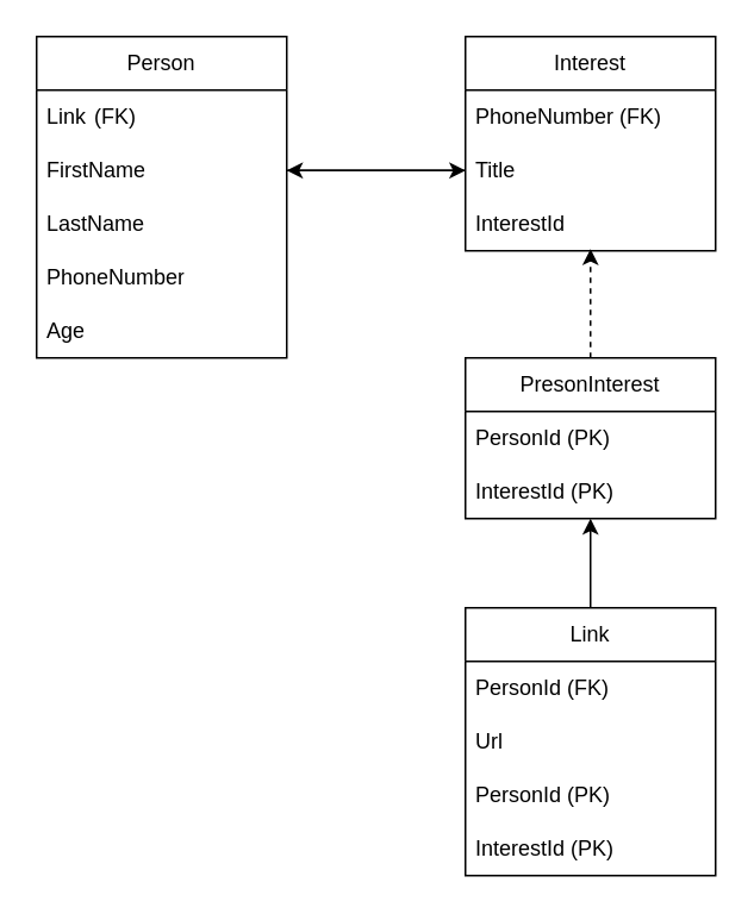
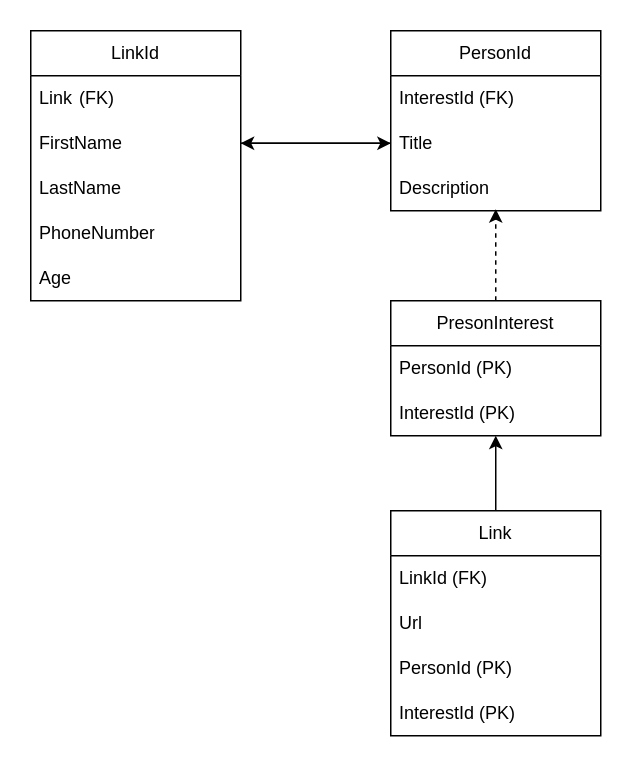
  <mxCell id="0" />
  <mxCell id="1" parent="0" />
- <mxCell id="2" value="Person" style="swimlane;fontStyle=0;childLayout=stackLayout;horizontal=1;startSize=30;horizontalStack=0;resizeParent=1;resizeParentMax=0;resizeLast=0;collapsible=1;marginBottom=0;whiteSpace=wrap;html=1;" vertex="1" parent="1"><mxGeometry x="20" y="20" width="140" height="180" as="geometry"><mxRectangle x="330" y="70" width="80" height="30" as="alternateBounds" /></mxGeometry></mxCell>
+ <mxCell id="2" value="LinkId" style="swimlane;fontStyle=0;childLayout=stackLayout;horizontal=1;startSize=30;horizontalStack=0;resizeParent=1;resizeParentMax=0;resizeLast=0;collapsible=1;marginBottom=0;whiteSpace=wrap;html=1;" vertex="1" parent="1"><mxGeometry x="20" y="20" width="140" height="180" as="geometry"><mxRectangle x="330" y="70" width="80" height="30" as="alternateBounds" /></mxGeometry></mxCell>
  <mxCell id="3" value="Link&lt;span style=&quot;white-space: pre;&quot;&gt;&#09;&lt;/span&gt;(FK)" style="text;strokeColor=none;fillColor=none;align=left;verticalAlign=middle;spacingLeft=4;spacingRight=4;overflow=hidden;points=[[0,0.5],[1,0.5]];portConstraint=eastwest;rotatable=0;whiteSpace=wrap;html=1;" vertex="1" parent="2"><mxGeometry y="30" width="140" height="30" as="geometry" /></mxCell>
  <mxCell id="4" value="FirstName" style="text;strokeColor=none;fillColor=none;align=left;verticalAlign=middle;spacingLeft=4;spacingRight=4;overflow=hidden;points=[[0,0.5],[1,0.5]];portConstraint=eastwest;rotatable=0;whiteSpace=wrap;html=1;" vertex="1" parent="2"><mxGeometry y="60" width="140" height="30" as="geometry" /></mxCell>
  <mxCell id="5" value="LastName" style="text;strokeColor=none;fillColor=none;align=left;verticalAlign=middle;spacingLeft=4;spacingRight=4;overflow=hidden;points=[[0,0.5],[1,0.5]];portConstraint=eastwest;rotatable=0;whiteSpace=wrap;html=1;" vertex="1" parent="2"><mxGeometry y="90" width="140" height="30" as="geometry" /></mxCell>
  <mxCell id="6" value="PhoneNumber" style="text;strokeColor=none;fillColor=none;align=left;verticalAlign=middle;spacingLeft=4;spacingRight=4;overflow=hidden;points=[[0,0.5],[1,0.5]];portConstraint=eastwest;rotatable=0;whiteSpace=wrap;html=1;" vertex="1" parent="2"><mxGeometry y="120" width="140" height="30" as="geometry" /></mxCell>
  <mxCell id="7" value="Age" style="text;strokeColor=none;fillColor=none;align=left;verticalAlign=middle;spacingLeft=4;spacingRight=4;overflow=hidden;points=[[0,0.5],[1,0.5]];portConstraint=eastwest;rotatable=0;whiteSpace=wrap;html=1;" vertex="1" parent="2"><mxGeometry y="150" width="140" height="30" as="geometry" /></mxCell>
- <mxCell id="8" value="Interest" style="swimlane;fontStyle=0;childLayout=stackLayout;horizontal=1;startSize=30;horizontalStack=0;resizeParent=1;resizeParentMax=0;resizeLast=0;collapsible=1;marginBottom=0;whiteSpace=wrap;html=1;" vertex="1" parent="1"><mxGeometry x="260" y="20" width="140" height="120" as="geometry" /></mxCell>
- <mxCell id="9" value="PhoneNumber (FK)" style="text;strokeColor=none;fillColor=none;align=left;verticalAlign=middle;spacingLeft=4;spacingRight=4;overflow=hidden;points=[[0,0.5],[1,0.5]];portConstraint=eastwest;rotatable=0;whiteSpace=wrap;html=1;" vertex="1" parent="8"><mxGeometry y="30" width="140" height="30" as="geometry" /></mxCell>
+ <mxCell id="8" value="PersonId" style="swimlane;fontStyle=0;childLayout=stackLayout;horizontal=1;startSize=30;horizontalStack=0;resizeParent=1;resizeParentMax=0;resizeLast=0;collapsible=1;marginBottom=0;whiteSpace=wrap;html=1;" vertex="1" parent="1"><mxGeometry x="260" y="20" width="140" height="120" as="geometry" /></mxCell>
+ <mxCell id="9" value="InterestId (FK)" style="text;strokeColor=none;fillColor=none;align=left;verticalAlign=middle;spacingLeft=4;spacingRight=4;overflow=hidden;points=[[0,0.5],[1,0.5]];portConstraint=eastwest;rotatable=0;whiteSpace=wrap;html=1;" vertex="1" parent="8"><mxGeometry y="30" width="140" height="30" as="geometry" /></mxCell>
  <mxCell id="10" value="Title" style="text;strokeColor=none;fillColor=none;align=left;verticalAlign=middle;spacingLeft=4;spacingRight=4;overflow=hidden;points=[[0,0.5],[1,0.5]];portConstraint=eastwest;rotatable=0;whiteSpace=wrap;html=1;" vertex="1" parent="8"><mxGeometry y="60" width="140" height="30" as="geometry" /></mxCell>
- <mxCell id="11" value="InterestId" style="text;strokeColor=none;fillColor=none;align=left;verticalAlign=middle;spacingLeft=4;spacingRight=4;overflow=hidden;points=[[0,0.5],[1,0.5]];portConstraint=eastwest;rotatable=0;whiteSpace=wrap;html=1;" vertex="1" parent="8"><mxGeometry y="90" width="140" height="30" as="geometry" /></mxCell>
+ <mxCell id="11" value="Description" style="text;strokeColor=none;fillColor=none;align=left;verticalAlign=middle;spacingLeft=4;spacingRight=4;overflow=hidden;points=[[0,0.5],[1,0.5]];portConstraint=eastwest;rotatable=0;whiteSpace=wrap;html=1;" vertex="1" parent="8"><mxGeometry y="90" width="140" height="30" as="geometry" /></mxCell>
  <mxCell id="12" value="PresonInterest" style="swimlane;fontStyle=0;childLayout=stackLayout;horizontal=1;startSize=30;horizontalStack=0;resizeParent=1;resizeParentMax=0;resizeLast=0;collapsible=1;marginBottom=0;whiteSpace=wrap;html=1;" vertex="1" parent="1"><mxGeometry x="260" y="200" width="140" height="90" as="geometry" /></mxCell>
  <mxCell id="13" value="PersonId (PK)" style="text;strokeColor=none;fillColor=none;align=left;verticalAlign=middle;spacingLeft=4;spacingRight=4;overflow=hidden;points=[[0,0.5],[1,0.5]];portConstraint=eastwest;rotatable=0;whiteSpace=wrap;html=1;" vertex="1" parent="12"><mxGeometry y="30" width="140" height="30" as="geometry" /></mxCell>
  <mxCell id="14" value="InterestId (PK)" style="text;strokeColor=none;fillColor=none;align=left;verticalAlign=middle;spacingLeft=4;spacingRight=4;overflow=hidden;points=[[0,0.5],[1,0.5]];portConstraint=eastwest;rotatable=0;whiteSpace=wrap;html=1;" vertex="1" parent="12"><mxGeometry y="60" width="140" height="30" as="geometry" /></mxCell>
  <mxCell id="15" style="edgeStyle=orthogonalEdgeStyle;rounded=0;orthogonalLoop=1;jettySize=auto;html=1;entryX=0;entryY=0.5;entryDx=0;entryDy=0;exitX=1;exitY=0.5;exitDx=0;exitDy=0;" edge="1" parent="1" source="4" target="10"><mxGeometry relative="1" as="geometry" /></mxCell>
  <mxCell id="16" style="edgeStyle=orthogonalEdgeStyle;rounded=0;orthogonalLoop=1;jettySize=auto;html=1;exitX=0;exitY=0.5;exitDx=0;exitDy=0;entryX=1;entryY=0.5;entryDx=0;entryDy=0;" edge="1" parent="1" source="10" target="4"><mxGeometry relative="1" as="geometry" /></mxCell>
  <mxCell id="17" value="Link" style="swimlane;fontStyle=0;childLayout=stackLayout;horizontal=1;startSize=30;horizontalStack=0;resizeParent=1;resizeParentMax=0;resizeLast=0;collapsible=1;marginBottom=0;whiteSpace=wrap;html=1;" vertex="1" parent="1"><mxGeometry x="260" y="340" width="140" height="150" as="geometry" /></mxCell>
- <mxCell id="18" value="PersonId (FK)" style="text;strokeColor=none;fillColor=none;align=left;verticalAlign=middle;spacingLeft=4;spacingRight=4;overflow=hidden;points=[[0,0.5],[1,0.5]];portConstraint=eastwest;rotatable=0;whiteSpace=wrap;html=1;" vertex="1" parent="17"><mxGeometry y="30" width="140" height="30" as="geometry" /></mxCell>
+ <mxCell id="18" value="LinkId (FK)" style="text;strokeColor=none;fillColor=none;align=left;verticalAlign=middle;spacingLeft=4;spacingRight=4;overflow=hidden;points=[[0,0.5],[1,0.5]];portConstraint=eastwest;rotatable=0;whiteSpace=wrap;html=1;" vertex="1" parent="17"><mxGeometry y="30" width="140" height="30" as="geometry" /></mxCell>
  <mxCell id="19" value="Url" style="text;strokeColor=none;fillColor=none;align=left;verticalAlign=middle;spacingLeft=4;spacingRight=4;overflow=hidden;points=[[0,0.5],[1,0.5]];portConstraint=eastwest;rotatable=0;whiteSpace=wrap;html=1;" vertex="1" parent="17"><mxGeometry y="60" width="140" height="30" as="geometry" /></mxCell>
  <mxCell id="20" value="PersonId (PK)" style="text;strokeColor=none;fillColor=none;align=left;verticalAlign=middle;spacingLeft=4;spacingRight=4;overflow=hidden;points=[[0,0.5],[1,0.5]];portConstraint=eastwest;rotatable=0;whiteSpace=wrap;html=1;" vertex="1" parent="17"><mxGeometry y="90" width="140" height="30" as="geometry" /></mxCell>
  <mxCell id="21" value="InterestId (PK)" style="text;strokeColor=none;fillColor=none;align=left;verticalAlign=middle;spacingLeft=4;spacingRight=4;overflow=hidden;points=[[0,0.5],[1,0.5]];portConstraint=eastwest;rotatable=0;whiteSpace=wrap;html=1;" vertex="1" parent="17"><mxGeometry y="120" width="140" height="30" as="geometry" /></mxCell>
  <mxCell id="22" style="edgeStyle=orthogonalEdgeStyle;rounded=0;orthogonalLoop=1;jettySize=auto;html=1;exitX=0.5;exitY=0;exitDx=0;exitDy=0;entryX=0.5;entryY=1;entryDx=0;entryDy=0;entryPerimeter=0;" edge="1" parent="1" source="17" target="14"><mxGeometry relative="1" as="geometry" /></mxCell>
  <mxCell id="23" style="edgeStyle=orthogonalEdgeStyle;rounded=0;orthogonalLoop=1;jettySize=auto;html=1;exitX=0.5;exitY=0;exitDx=0;exitDy=0;entryX=0.5;entryY=0.967;entryDx=0;entryDy=0;entryPerimeter=0;dashed=1;" edge="1" parent="1" source="12" target="11"><mxGeometry relative="1" as="geometry" /></mxCell>
